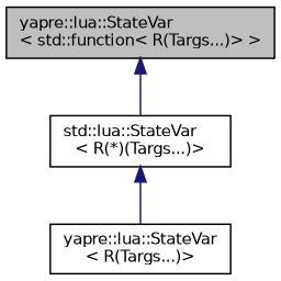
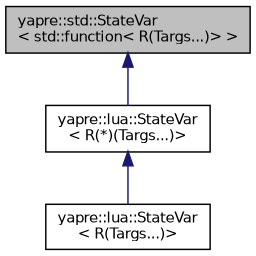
  digraph {
    node [color=black fontname=Helvetica fontsize=10 shape=record]
    edge [color=midnightblue dir=back fontname=Helvetica fontsize=10 labelfontname=Helvetica labelfontsize=10 style=solid]
-   n1 [fillcolor=grey75 fontcolor=black height=0.2 label="yapre::lua::StateVar\l\< std::function\< R(Targs...)\> \>" style=filled width=0.4]
-   n2 [height=0.2 label="std::lua::StateVar\l\< R(*)(Targs...)\>" width=0.4]
+   n1 [fillcolor=grey75 fontcolor=black height=0.2 label="yapre::std::StateVar\l\< std::function\< R(Targs...)\> \>" style=filled width=0.4]
+   n2 [height=0.2 label="yapre::lua::StateVar\l\< R(*)(Targs...)\>" width=0.4]
    n3 [height=0.2 label="yapre::lua::StateVar\l\< R(Targs...)\>" width=0.4]
    n1 -> n2
    n2 -> n3
  }
